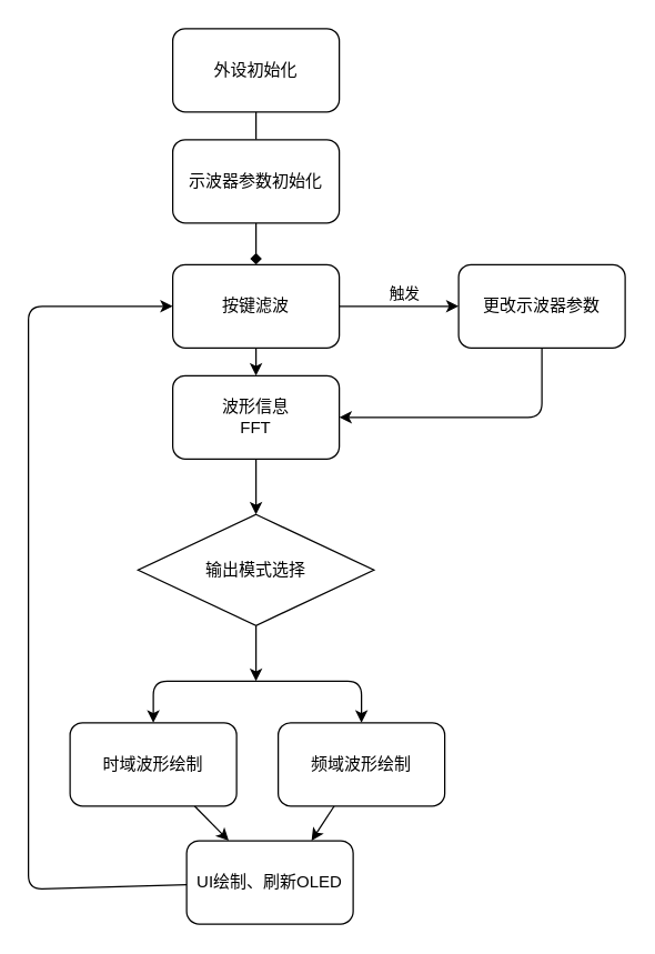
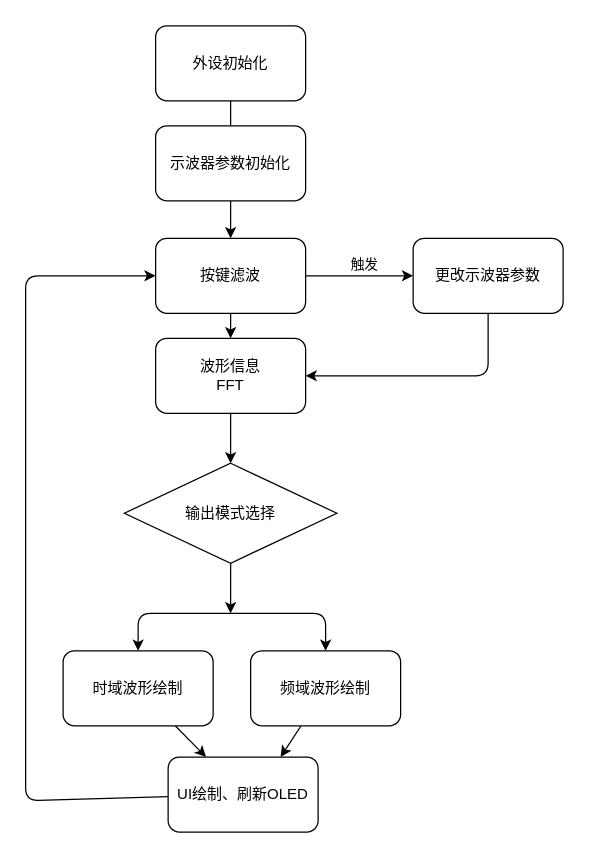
  <mxCell id="0" />
  <mxCell id="1" parent="0" />
  <mxCell id="2" style="edgeStyle=none;html=1;exitX=0.5;exitY=1;exitDx=0;exitDy=0;entryX=0.5;entryY=0;entryDx=0;entryDy=0;endArrow=none;" edge="1" parent="1" source="3" target="5"><mxGeometry relative="1" as="geometry" /></mxCell>
  <mxCell id="3" value="外设初始化" style="rounded=1;whiteSpace=wrap;html=1;" vertex="1" parent="1"><mxGeometry x="124" y="20" width="120" height="60" as="geometry" /></mxCell>
- <mxCell id="4" style="edgeStyle=none;html=1;exitX=0.5;exitY=1;exitDx=0;exitDy=0;entryX=0.5;entryY=0;entryDx=0;entryDy=0;endArrow=diamond;" edge="1" parent="1" source="5" target="9"><mxGeometry relative="1" as="geometry" /></mxCell>
+ <mxCell id="4" style="edgeStyle=none;html=1;exitX=0.5;exitY=1;exitDx=0;exitDy=0;entryX=0.5;entryY=0;entryDx=0;entryDy=0;" edge="1" parent="1" source="5" target="9"><mxGeometry relative="1" as="geometry" /></mxCell>
  <mxCell id="5" value="示波器参数初始化" style="rounded=1;whiteSpace=wrap;html=1;" vertex="1" parent="1"><mxGeometry x="124" y="100" width="120" height="60" as="geometry" /></mxCell>
  <mxCell id="6" style="edgeStyle=none;html=1;" edge="1" parent="1" source="9" target="11"><mxGeometry relative="1" as="geometry" /></mxCell>
  <mxCell id="7" style="edgeStyle=none;html=1;" edge="1" parent="1" source="9"><mxGeometry relative="1" as="geometry"><mxPoint x="330" y="220" as="targetPoint" /></mxGeometry></mxCell>
  <mxCell id="8" value="触发" style="edgeLabel;html=1;align=center;verticalAlign=middle;resizable=0;points=[];" vertex="1" connectable="0" parent="7"><mxGeometry x="0.228" y="-2" relative="1" as="geometry"><mxPoint x="-7" y="-12" as="offset" /></mxGeometry></mxCell>
  <mxCell id="9" value="按键滤波" style="rounded=1;whiteSpace=wrap;html=1;" vertex="1" parent="1"><mxGeometry x="124" y="190" width="120" height="60" as="geometry" /></mxCell>
  <mxCell id="10" style="edgeStyle=none;html=1;entryX=0.5;entryY=0;entryDx=0;entryDy=0;" edge="1" parent="1" source="11" target="13"><mxGeometry relative="1" as="geometry" /></mxCell>
  <mxCell id="11" value="波形信息&lt;br&gt;FFT" style="rounded=1;whiteSpace=wrap;html=1;" vertex="1" parent="1"><mxGeometry x="124" y="270" width="120" height="60" as="geometry" /></mxCell>
  <mxCell id="12" style="edgeStyle=none;html=1;exitX=0.5;exitY=1;exitDx=0;exitDy=0;" edge="1" parent="1" source="13"><mxGeometry relative="1" as="geometry"><mxPoint x="184" y="490" as="targetPoint" /></mxGeometry></mxCell>
  <mxCell id="13" value="输出模式选择" style="rhombus;whiteSpace=wrap;html=1;" vertex="1" parent="1"><mxGeometry x="99" y="370" width="170" height="80" as="geometry" /></mxCell>
  <mxCell id="14" value="" style="endArrow=classic;startArrow=classic;html=1;" edge="1" parent="1"><mxGeometry width="50" height="50" relative="1" as="geometry"><mxPoint x="110" y="520" as="sourcePoint" /><mxPoint x="260" y="520" as="targetPoint" /><Array as="points"><mxPoint x="110" y="490" /><mxPoint x="174" y="490" /><mxPoint x="260" y="490" /></Array></mxGeometry></mxCell>
  <mxCell id="15" style="edgeStyle=none;html=1;" edge="1" parent="1" source="16" target="20"><mxGeometry relative="1" as="geometry" /></mxCell>
  <mxCell id="16" value="时域波形绘制" style="rounded=1;whiteSpace=wrap;html=1;" vertex="1" parent="1"><mxGeometry x="50" y="520" width="120" height="60" as="geometry" /></mxCell>
  <mxCell id="17" style="edgeStyle=none;html=1;entryX=0.75;entryY=0;entryDx=0;entryDy=0;" edge="1" parent="1" source="18" target="20"><mxGeometry relative="1" as="geometry" /></mxCell>
  <mxCell id="18" value="频域波形绘制" style="rounded=1;whiteSpace=wrap;html=1;" vertex="1" parent="1"><mxGeometry x="200" y="520" width="120" height="60" as="geometry" /></mxCell>
  <mxCell id="19" style="edgeStyle=none;html=1;entryX=0;entryY=0.5;entryDx=0;entryDy=0;" edge="1" parent="1" source="20" target="9"><mxGeometry relative="1" as="geometry"><mxPoint x="20" y="180" as="targetPoint" /><Array as="points"><mxPoint x="20" y="640" /><mxPoint x="20" y="220" /></Array></mxGeometry></mxCell>
  <mxCell id="20" value="UI绘制、刷新OLED" style="rounded=1;whiteSpace=wrap;html=1;" vertex="1" parent="1"><mxGeometry x="134" y="605" width="120" height="60" as="geometry" /></mxCell>
  <mxCell id="21" style="edgeStyle=none;html=1;entryX=1;entryY=0.5;entryDx=0;entryDy=0;" edge="1" parent="1" source="22" target="11"><mxGeometry relative="1" as="geometry"><mxPoint x="390" y="360" as="targetPoint" /><Array as="points"><mxPoint x="390" y="300" /></Array></mxGeometry></mxCell>
  <mxCell id="22" value="更改示波器参数" style="rounded=1;whiteSpace=wrap;html=1;" vertex="1" parent="1"><mxGeometry x="330" y="190" width="120" height="60" as="geometry" /></mxCell>
